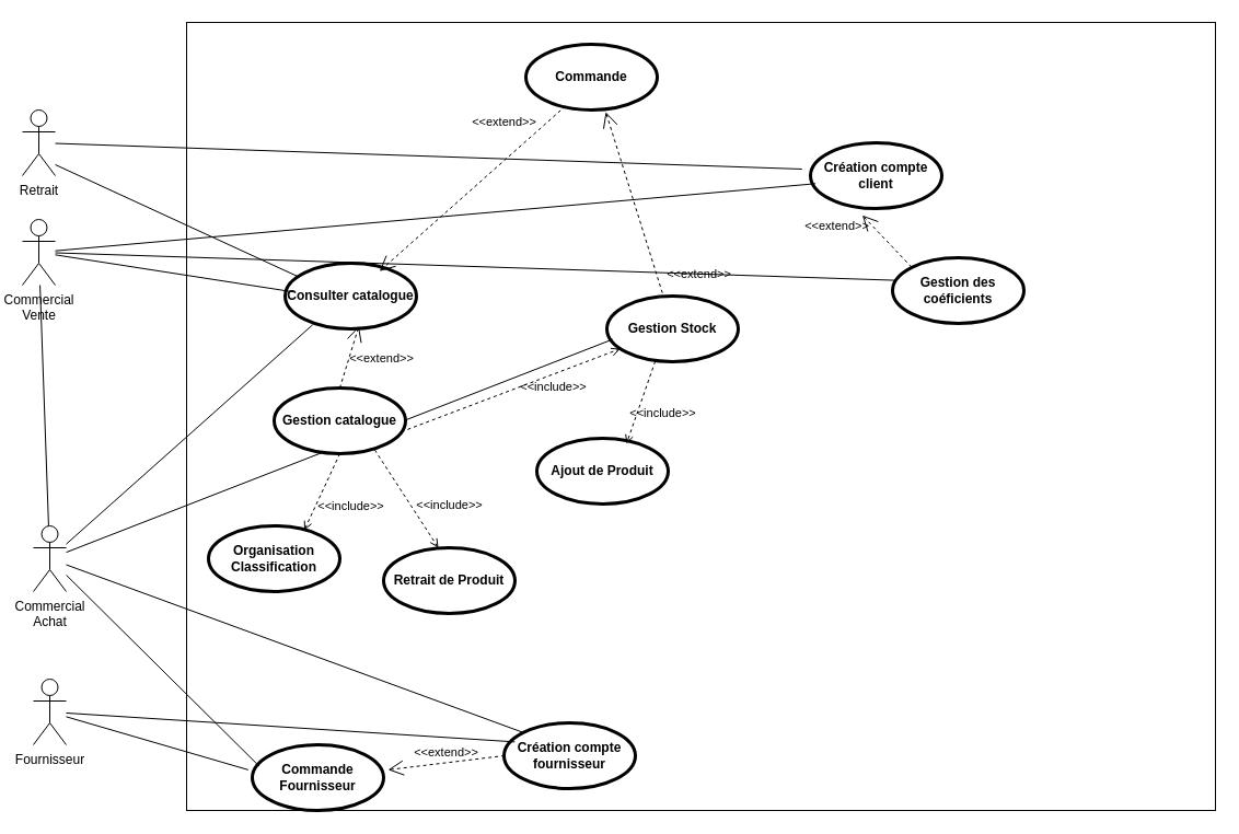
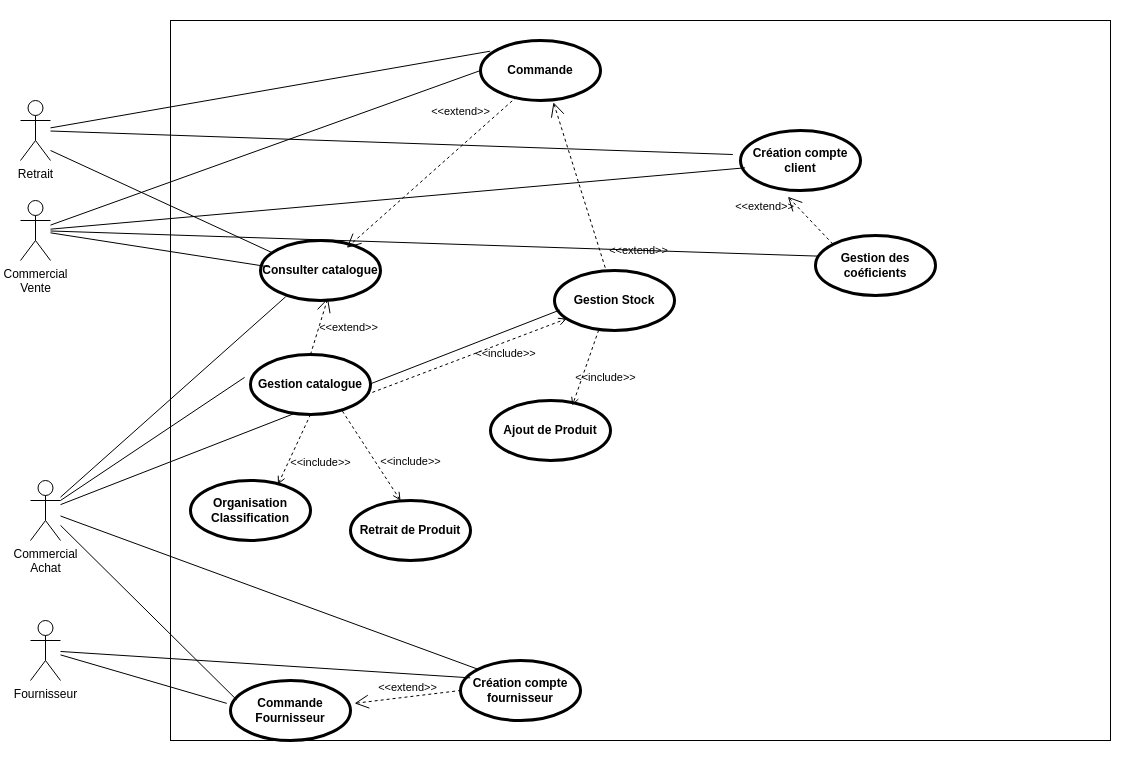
  <mxCell id="0" />
  <mxCell id="1" parent="0" />
  <mxCell id="2" value="" style="rounded=0;whiteSpace=wrap;html=1;" vertex="1" parent="1"><mxGeometry x="170" y="20" width="940" height="720" as="geometry" /></mxCell>
  <mxCell id="3" value="Retrait" style="shape=umlActor;verticalLabelPosition=bottom;verticalAlign=top;html=1;outlineConnect=0;" vertex="1" parent="1"><mxGeometry x="20" y="100" width="30" height="60" as="geometry" /></mxCell>
  <mxCell id="4" value="Commercial&lt;br&gt;Vente" style="shape=umlActor;verticalLabelPosition=bottom;verticalAlign=top;html=1;outlineConnect=0;" vertex="1" parent="1"><mxGeometry x="20" y="200" width="30" height="60" as="geometry" /></mxCell>
  <mxCell id="5" value="Commercial&lt;br&gt;Achat" style="shape=umlActor;verticalLabelPosition=bottom;verticalAlign=top;html=1;outlineConnect=0;" vertex="1" parent="1"><mxGeometry x="30" y="480" width="30" height="60" as="geometry" /></mxCell>
  <mxCell id="6" value="Fournisseur" style="shape=umlActor;verticalLabelPosition=bottom;verticalAlign=top;html=1;outlineConnect=0;" vertex="1" parent="1"><mxGeometry x="30" y="620" width="30" height="60" as="geometry" /></mxCell>
  <mxCell id="7" value="Gestion Stock" style="shape=ellipse;html=1;strokeWidth=3;fontStyle=1;whiteSpace=wrap;align=center;perimeter=ellipsePerimeter;" vertex="1" parent="1"><mxGeometry x="554" y="270" width="120" height="60" as="geometry" /></mxCell>
  <mxCell id="8" value="" style="edgeStyle=none;html=1;endArrow=none;verticalAlign=bottom;entryX=0.044;entryY=0.659;entryDx=0;entryDy=0;entryPerimeter=0;" edge="1" parent="1" source="5" target="7"><mxGeometry width="160" relative="1" as="geometry"><mxPoint x="470" y="390" as="sourcePoint" /><mxPoint x="630" y="390" as="targetPoint" /></mxGeometry></mxCell>
  <mxCell id="9" value="Gestion catalogue" style="shape=ellipse;html=1;strokeWidth=3;fontStyle=1;whiteSpace=wrap;align=center;perimeter=ellipsePerimeter;" vertex="1" parent="1"><mxGeometry x="250" y="354" width="120" height="60" as="geometry" /></mxCell>
+ <mxCell id="10" value="" style="edgeStyle=none;html=1;endArrow=none;verticalAlign=bottom;entryX=-0.049;entryY=0.381;entryDx=0;entryDy=0;entryPerimeter=0;" edge="1" parent="1" source="5" target="9"><mxGeometry width="160" relative="1" as="geometry"><mxPoint x="470" y="390" as="sourcePoint" /><mxPoint x="630" y="390" as="targetPoint" /></mxGeometry></mxCell>
  <mxCell id="11" value="Commande Fournisseur" style="shape=ellipse;html=1;strokeWidth=3;fontStyle=1;whiteSpace=wrap;align=center;perimeter=ellipsePerimeter;" vertex="1" parent="1"><mxGeometry x="230" y="680" width="120" height="60" as="geometry" /></mxCell>
  <mxCell id="12" value="" style="edgeStyle=none;html=1;endArrow=none;verticalAlign=bottom;entryX=0.053;entryY=0.326;entryDx=0;entryDy=0;entryPerimeter=0;" edge="1" parent="1" source="5" target="11"><mxGeometry width="160" relative="1" as="geometry"><mxPoint x="470" y="390" as="sourcePoint" /><mxPoint x="630" y="390" as="targetPoint" /></mxGeometry></mxCell>
  <mxCell id="13" value="" style="edgeStyle=none;html=1;endArrow=none;verticalAlign=bottom;entryX=-0.031;entryY=0.381;entryDx=0;entryDy=0;entryPerimeter=0;" edge="1" parent="1" source="6" target="11"><mxGeometry width="160" relative="1" as="geometry"><mxPoint x="470" y="390" as="sourcePoint" /><mxPoint x="630" y="390" as="targetPoint" /></mxGeometry></mxCell>
  <mxCell id="14" value="Retrait de Produit" style="shape=ellipse;html=1;strokeWidth=3;fontStyle=1;whiteSpace=wrap;align=center;perimeter=ellipsePerimeter;" vertex="1" parent="1"><mxGeometry x="350" y="500" width="120" height="60" as="geometry" /></mxCell>
  <mxCell id="15" value="Organisation&lt;br&gt;Classification" style="shape=ellipse;html=1;strokeWidth=3;fontStyle=1;whiteSpace=wrap;align=center;perimeter=ellipsePerimeter;" vertex="1" parent="1"><mxGeometry x="190" y="480" width="120" height="60" as="geometry" /></mxCell>
  <mxCell id="16" value="Création compte fournisseur" style="shape=ellipse;html=1;strokeWidth=3;fontStyle=1;whiteSpace=wrap;align=center;perimeter=ellipsePerimeter;" vertex="1" parent="1"><mxGeometry x="460" y="660" width="120" height="60" as="geometry" /></mxCell>
  <mxCell id="17" value="" style="edgeStyle=none;html=1;endArrow=none;verticalAlign=bottom;entryX=0;entryY=0;entryDx=0;entryDy=0;" edge="1" parent="1" source="5" target="16"><mxGeometry width="160" relative="1" as="geometry"><mxPoint x="470" y="370" as="sourcePoint" /><mxPoint x="630" y="370" as="targetPoint" /></mxGeometry></mxCell>
  <mxCell id="18" value="" style="edgeStyle=none;html=1;endArrow=none;verticalAlign=bottom;entryX=0.081;entryY=0.289;entryDx=0;entryDy=0;entryPerimeter=0;" edge="1" parent="1" source="6" target="16"><mxGeometry width="160" relative="1" as="geometry"><mxPoint x="470" y="370" as="sourcePoint" /><mxPoint x="630" y="370" as="targetPoint" /></mxGeometry></mxCell>
  <mxCell id="19" value="&amp;lt;&amp;lt;extend&amp;gt;&amp;gt;" style="edgeStyle=none;html=1;startArrow=open;endArrow=none;startSize=12;verticalAlign=bottom;dashed=1;labelBackgroundColor=none;entryX=0;entryY=0.5;entryDx=0;entryDy=0;exitX=1.034;exitY=0.381;exitDx=0;exitDy=0;exitPerimeter=0;" edge="1" parent="1" source="11" target="16"><mxGeometry width="160" relative="1" as="geometry"><mxPoint x="470" y="370" as="sourcePoint" /><mxPoint x="630" y="370" as="targetPoint" /></mxGeometry></mxCell>
  <mxCell id="20" value="Commande" style="shape=ellipse;html=1;strokeWidth=3;fontStyle=1;whiteSpace=wrap;align=center;perimeter=ellipsePerimeter;" vertex="1" parent="1"><mxGeometry x="480" y="40" width="120" height="60" as="geometry" /></mxCell>
- <mxCell id="21" value="" style="edgeStyle=none;html=1;endArrow=none;verticalAlign=bottom;" edge="1" parent="1" source="4" target="5"><mxGeometry width="160" relative="1" as="geometry"><mxPoint x="130" y="240" as="sourcePoint" /><mxPoint x="290" y="240" as="targetPoint" /></mxGeometry></mxCell>
+ <mxCell id="21" value="" style="edgeStyle=none;html=1;endArrow=none;verticalAlign=bottom;entryX=0;entryY=0.5;entryDx=0;entryDy=0;" edge="1" parent="1" source="4" target="20"><mxGeometry width="160" relative="1" as="geometry"><mxPoint x="130" y="240" as="sourcePoint" /><mxPoint x="290" y="240" as="targetPoint" /></mxGeometry></mxCell>
+ <mxCell id="22" value="" style="edgeStyle=none;html=1;endArrow=none;verticalAlign=bottom;entryX=0.081;entryY=0.178;entryDx=0;entryDy=0;entryPerimeter=0;" edge="1" parent="1" source="3" target="20"><mxGeometry width="160" relative="1" as="geometry"><mxPoint x="470" y="370" as="sourcePoint" /><mxPoint x="630" y="370" as="targetPoint" /></mxGeometry></mxCell>
  <mxCell id="23" value="Création compte client" style="shape=ellipse;html=1;strokeWidth=3;fontStyle=1;whiteSpace=wrap;align=center;perimeter=ellipsePerimeter;" vertex="1" parent="1"><mxGeometry x="740" y="130" width="120" height="60" as="geometry" /></mxCell>
  <mxCell id="24" value="" style="edgeStyle=none;html=1;endArrow=none;verticalAlign=bottom;entryX=-0.064;entryY=0.4;entryDx=0;entryDy=0;entryPerimeter=0;" edge="1" parent="1" source="3" target="23"><mxGeometry width="160" relative="1" as="geometry"><mxPoint x="470" y="360" as="sourcePoint" /><mxPoint x="630" y="360" as="targetPoint" /></mxGeometry></mxCell>
  <mxCell id="25" value="" style="edgeStyle=none;html=1;endArrow=none;verticalAlign=bottom;entryX=0.038;entryY=0.622;entryDx=0;entryDy=0;entryPerimeter=0;" edge="1" parent="1" source="4" target="23"><mxGeometry width="160" relative="1" as="geometry"><mxPoint x="470" y="360" as="sourcePoint" /><mxPoint x="630" y="360" as="targetPoint" /></mxGeometry></mxCell>
  <mxCell id="26" value="Consulter catalogue" style="shape=ellipse;html=1;strokeWidth=3;fontStyle=1;whiteSpace=wrap;align=center;perimeter=ellipsePerimeter;" vertex="1" parent="1"><mxGeometry x="260" y="240" width="120" height="60" as="geometry" /></mxCell>
  <mxCell id="27" value="" style="edgeStyle=none;html=1;endArrow=none;verticalAlign=bottom;exitX=1;exitY=0.833;exitDx=0;exitDy=0;exitPerimeter=0;entryX=0.09;entryY=0.196;entryDx=0;entryDy=0;entryPerimeter=0;" edge="1" parent="1" source="3" target="26"><mxGeometry width="160" relative="1" as="geometry"><mxPoint x="470" y="360" as="sourcePoint" /><mxPoint x="630" y="360" as="targetPoint" /></mxGeometry></mxCell>
  <mxCell id="28" value="" style="edgeStyle=none;html=1;endArrow=none;verticalAlign=bottom;entryX=0.062;entryY=0.437;entryDx=0;entryDy=0;entryPerimeter=0;" edge="1" parent="1" source="4" target="26"><mxGeometry width="160" relative="1" as="geometry"><mxPoint x="470" y="360" as="sourcePoint" /><mxPoint x="630" y="360" as="targetPoint" /></mxGeometry></mxCell>
  <mxCell id="29" value="" style="edgeStyle=none;html=1;endArrow=none;verticalAlign=bottom;entryX=0.21;entryY=0.937;entryDx=0;entryDy=0;entryPerimeter=0;" edge="1" parent="1" source="5" target="26"><mxGeometry width="160" relative="1" as="geometry"><mxPoint x="470" y="360" as="sourcePoint" /><mxPoint x="630" y="360" as="targetPoint" /></mxGeometry></mxCell>
  <mxCell id="30" value="Ajout de Produit" style="shape=ellipse;html=1;strokeWidth=3;fontStyle=1;whiteSpace=wrap;align=center;perimeter=ellipsePerimeter;" vertex="1" parent="1"><mxGeometry x="490" y="400" width="120" height="60" as="geometry" /></mxCell>
  <mxCell id="31" value="&amp;lt;&amp;lt;include&amp;gt;&amp;gt;" style="edgeStyle=none;html=1;endArrow=open;verticalAlign=bottom;dashed=1;labelBackgroundColor=none;entryX=0.682;entryY=0.085;entryDx=0;entryDy=0;entryPerimeter=0;exitX=0.368;exitY=0.993;exitDx=0;exitDy=0;exitPerimeter=0;" edge="1" parent="1" source="7" target="30"><mxGeometry x="0.286" y="26" width="160" relative="1" as="geometry"><mxPoint x="470" y="360" as="sourcePoint" /><mxPoint x="630" y="360" as="targetPoint" /><mxPoint x="-1" as="offset" /></mxGeometry></mxCell>
  <mxCell id="32" value="&amp;lt;&amp;lt;include&amp;gt;&amp;gt;" style="edgeStyle=none;html=1;endArrow=open;verticalAlign=bottom;dashed=1;labelBackgroundColor=none;exitX=0.969;exitY=0.667;exitDx=0;exitDy=0;exitPerimeter=0;" edge="1" parent="1" source="9" target="7"><mxGeometry x="0.322" y="-19" width="160" relative="1" as="geometry"><mxPoint x="470" y="360" as="sourcePoint" /><mxPoint x="630" y="360" as="targetPoint" /><mxPoint as="offset" /></mxGeometry></mxCell>
  <mxCell id="33" value="&amp;lt;&amp;lt;include&amp;gt;&amp;gt;" style="edgeStyle=none;html=1;endArrow=open;verticalAlign=bottom;dashed=1;labelBackgroundColor=none;exitX=0.5;exitY=1;exitDx=0;exitDy=0;entryX=0.729;entryY=0.067;entryDx=0;entryDy=0;entryPerimeter=0;" edge="1" parent="1" source="9" target="15"><mxGeometry x="0.207" y="33" width="160" relative="1" as="geometry"><mxPoint x="470" y="360" as="sourcePoint" /><mxPoint x="630" y="360" as="targetPoint" /><mxPoint as="offset" /></mxGeometry></mxCell>
  <mxCell id="34" value="&amp;lt;&amp;lt;include&amp;gt;&amp;gt;" style="edgeStyle=none;html=1;endArrow=open;verticalAlign=bottom;dashed=1;labelBackgroundColor=none;exitX=0.766;exitY=0.944;exitDx=0;exitDy=0;exitPerimeter=0;entryX=0.417;entryY=0;entryDx=0;entryDy=0;entryPerimeter=0;" edge="1" parent="1" source="9" target="14"><mxGeometry x="0.63" y="25" width="160" relative="1" as="geometry"><mxPoint x="470" y="360" as="sourcePoint" /><mxPoint x="630" y="360" as="targetPoint" /><mxPoint as="offset" /></mxGeometry></mxCell>
  <mxCell id="35" value="&amp;lt;&amp;lt;extend&amp;gt;&amp;gt;" style="edgeStyle=none;html=1;startArrow=open;endArrow=none;startSize=12;verticalAlign=bottom;dashed=1;labelBackgroundColor=none;exitX=0.562;exitY=0.956;exitDx=0;exitDy=0;exitPerimeter=0;entryX=0.5;entryY=0;entryDx=0;entryDy=0;" edge="1" parent="1" source="26" target="9"><mxGeometry x="0.044" y="31" width="160" relative="1" as="geometry"><mxPoint x="470" y="360" as="sourcePoint" /><mxPoint x="630" y="360" as="targetPoint" /><mxPoint as="offset" /></mxGeometry></mxCell>
  <mxCell id="36" value="Gestion des coéficients" style="shape=ellipse;html=1;strokeWidth=3;fontStyle=1;whiteSpace=wrap;align=center;perimeter=ellipsePerimeter;" vertex="1" parent="1"><mxGeometry x="815" y="235" width="120" height="60" as="geometry" /></mxCell>
  <mxCell id="37" value="" style="edgeStyle=none;html=1;endArrow=none;verticalAlign=bottom;entryX=0.025;entryY=0.344;entryDx=0;entryDy=0;entryPerimeter=0;" edge="1" parent="1" source="4" target="36"><mxGeometry width="160" relative="1" as="geometry"><mxPoint x="470" y="350" as="sourcePoint" /><mxPoint x="630" y="350" as="targetPoint" /></mxGeometry></mxCell>
  <mxCell id="38" value="&amp;lt;&amp;lt;extend&amp;gt;&amp;gt;" style="edgeStyle=none;html=1;startArrow=open;endArrow=none;startSize=12;verticalAlign=bottom;dashed=1;labelBackgroundColor=none;entryX=0;entryY=0;entryDx=0;entryDy=0;exitX=0.395;exitY=1.104;exitDx=0;exitDy=0;exitPerimeter=0;" edge="1" parent="1" source="23" target="36"><mxGeometry x="-1" y="-29" width="160" relative="1" as="geometry"><mxPoint x="470" y="350" as="sourcePoint" /><mxPoint x="630" y="350" as="targetPoint" /><mxPoint x="-2" y="-1" as="offset" /></mxGeometry></mxCell>
  <mxCell id="39" value="&amp;lt;&amp;lt;extend&amp;gt;&amp;gt;" style="edgeStyle=none;html=1;startArrow=open;endArrow=none;startSize=12;verticalAlign=bottom;dashed=1;labelBackgroundColor=none;entryX=0.303;entryY=0.937;entryDx=0;entryDy=0;entryPerimeter=0;exitX=0.719;exitY=0.122;exitDx=0;exitDy=0;exitPerimeter=0;" edge="1" parent="1" source="26" target="20"><mxGeometry x="0.491" y="20" width="160" relative="1" as="geometry"><mxPoint x="470" y="350" as="sourcePoint" /><mxPoint x="630" y="350" as="targetPoint" /><mxPoint y="1" as="offset" /></mxGeometry></mxCell>
  <mxCell id="40" value="&amp;lt;&amp;lt;extend&amp;gt;&amp;gt;" style="edgeStyle=none;html=1;startArrow=open;endArrow=none;startSize=12;verticalAlign=bottom;dashed=1;labelBackgroundColor=none;entryX=0.423;entryY=-0.044;entryDx=0;entryDy=0;entryPerimeter=0;exitX=0.608;exitY=1.03;exitDx=0;exitDy=0;exitPerimeter=0;" edge="1" parent="1" source="20" target="7"><mxGeometry x="1" y="34" width="160" relative="1" as="geometry"><mxPoint x="470" y="350" as="sourcePoint" /><mxPoint x="630" y="350" as="targetPoint" /><mxPoint x="1" y="2" as="offset" /></mxGeometry></mxCell>
